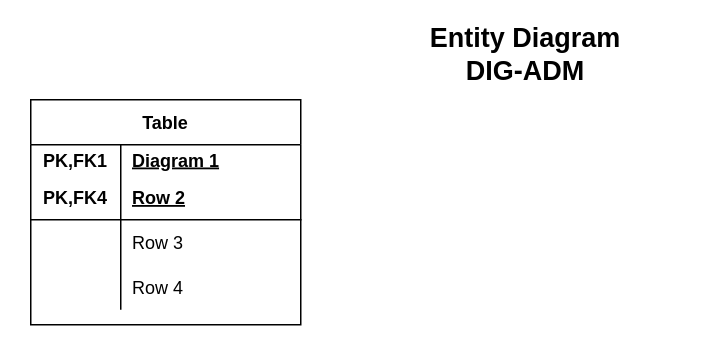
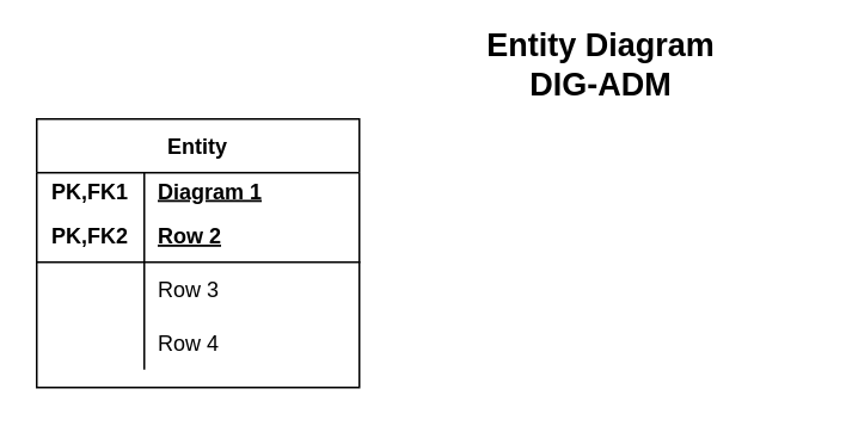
  <mxCell id="0" />
  <mxCell id="1" parent="0" />
- <mxCell id="2" value="Table" style="shape=table;startSize=30;container=1;collapsible=1;childLayout=tableLayout;fixedRows=1;rowLines=0;fontStyle=1;align=center;resizeLast=1;" vertex="1" parent="1"><mxGeometry x="20" y="60" width="180" height="150" as="geometry" /></mxCell>
+ <mxCell id="2" value="Entity" style="shape=table;startSize=30;container=1;collapsible=1;childLayout=tableLayout;fixedRows=1;rowLines=0;fontStyle=1;align=center;resizeLast=1;" vertex="1" parent="1"><mxGeometry x="20" y="60" width="180" height="150" as="geometry" /></mxCell>
  <mxCell id="3" value="" style="shape=partialRectangle;collapsible=0;dropTarget=0;pointerEvents=0;fillColor=none;top=0;left=0;bottom=0;right=0;points=[[0,0.5],[1,0.5]];portConstraint=eastwest;" vertex="1" parent="2"><mxGeometry y="30" width="180" height="20" as="geometry" /></mxCell>
  <mxCell id="4" value="PK,FK1" style="shape=partialRectangle;connectable=0;fillColor=none;top=0;left=0;bottom=0;right=0;fontStyle=1;overflow=hidden;" vertex="1" parent="3"><mxGeometry width="60" height="20" as="geometry" /></mxCell>
  <mxCell id="5" value="Diagram 1" style="shape=partialRectangle;connectable=0;fillColor=none;top=0;left=0;bottom=0;right=0;align=left;spacingLeft=6;fontStyle=5;overflow=hidden;" vertex="1" parent="3"><mxGeometry x="60" width="120" height="20" as="geometry" /></mxCell>
  <mxCell id="6" value="" style="shape=partialRectangle;collapsible=0;dropTarget=0;pointerEvents=0;fillColor=none;top=0;left=0;bottom=1;right=0;points=[[0,0.5],[1,0.5]];portConstraint=eastwest;" vertex="1" parent="2"><mxGeometry y="50" width="180" height="30" as="geometry" /></mxCell>
- <mxCell id="7" value="PK,FK4" style="shape=partialRectangle;connectable=0;fillColor=none;top=0;left=0;bottom=0;right=0;fontStyle=1;overflow=hidden;" vertex="1" parent="6"><mxGeometry width="60" height="30" as="geometry" /></mxCell>
+ <mxCell id="7" value="PK,FK2" style="shape=partialRectangle;connectable=0;fillColor=none;top=0;left=0;bottom=0;right=0;fontStyle=1;overflow=hidden;" vertex="1" parent="6"><mxGeometry width="60" height="30" as="geometry" /></mxCell>
  <mxCell id="8" value="Row 2" style="shape=partialRectangle;connectable=0;fillColor=none;top=0;left=0;bottom=0;right=0;align=left;spacingLeft=6;fontStyle=5;overflow=hidden;" vertex="1" parent="6"><mxGeometry x="60" width="120" height="30" as="geometry" /></mxCell>
  <mxCell id="9" value="" style="shape=partialRectangle;collapsible=0;dropTarget=0;pointerEvents=0;fillColor=none;top=0;left=0;bottom=0;right=0;points=[[0,0.5],[1,0.5]];portConstraint=eastwest;" vertex="1" parent="2"><mxGeometry y="80" width="180" height="30" as="geometry" /></mxCell>
  <mxCell id="10" value="" style="shape=partialRectangle;connectable=0;fillColor=none;top=0;left=0;bottom=0;right=0;editable=1;overflow=hidden;" vertex="1" parent="9"><mxGeometry width="60" height="30" as="geometry" /></mxCell>
  <mxCell id="11" value="Row 3" style="shape=partialRectangle;connectable=0;fillColor=none;top=0;left=0;bottom=0;right=0;align=left;spacingLeft=6;overflow=hidden;" vertex="1" parent="9"><mxGeometry x="60" width="120" height="30" as="geometry" /></mxCell>
  <mxCell id="12" value="" style="shape=partialRectangle;collapsible=0;dropTarget=0;pointerEvents=0;fillColor=none;top=0;left=0;bottom=0;right=0;points=[[0,0.5],[1,0.5]];portConstraint=eastwest;" vertex="1" parent="2"><mxGeometry y="110" width="180" height="30" as="geometry" /></mxCell>
  <mxCell id="13" value="" style="shape=partialRectangle;connectable=0;fillColor=none;top=0;left=0;bottom=0;right=0;editable=1;overflow=hidden;" vertex="1" parent="12"><mxGeometry width="60" height="30" as="geometry" /></mxCell>
  <mxCell id="14" value="Row 4" style="shape=partialRectangle;connectable=0;fillColor=none;top=0;left=0;bottom=0;right=0;align=left;spacingLeft=6;overflow=hidden;" vertex="1" parent="12"><mxGeometry x="60" width="120" height="30" as="geometry" /></mxCell>
- <mxCell id="15" value="&lt;h2&gt;Entity Diagram&lt;br&gt;DIG-ADM&lt;/h2&gt;" style="text;html=1;strokeColor=none;fillColor=none;align=center;verticalAlign=middle;whiteSpace=wrap;rounded=0;" vertex="1" parent="1"><mxGeometry x="250" y="20" width="200" height="20" as="geometry" /></mxCell>
+ <mxCell id="15" value="&lt;h2&gt;Entity Diagram&lt;br&gt;DIG-ADM&lt;/h2&gt;" style="text;html=1;strokeColor=none;fillColor=none;align=center;verticalAlign=middle;whiteSpace=wrap;rounded=0;" vertex="1" parent="1"><mxGeometry x="235" y="20" width="200" height="20" as="geometry" /></mxCell>
